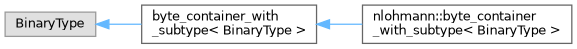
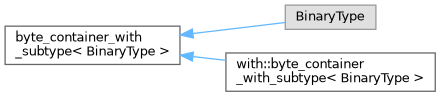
  digraph {
    rankdir=LR
    node [color=grey40 fillcolor=white fontname=Helvetica fontsize=10 shape=box style=filled]
    edge [color=steelblue1 dir=back fontname=Helvetica fontsize=10 labelfontname=Helvetica labelfontsize=10 style=solid]
    n1 [color=grey60 fillcolor="#E0E0E0" height=0.2 label=BinaryType width=0.4]
    n2 [height=0.2 label="byte_container_with\l_subtype\< BinaryType \>" width=0.4]
-   n3 [height=0.2 label="nlohmann::byte_container\l_with_subtype\< BinaryType \>" width=0.4]
-   n1 -> n2
+   n3 [height=0.2 label="with::byte_container\l_with_subtype\< BinaryType \>" width=0.4]
+   n2 -> n1
    n2 -> n3
  }
